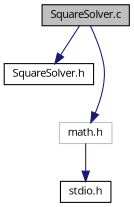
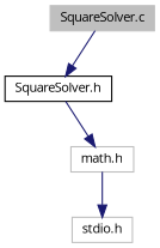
  digraph {
    fontname="Open Sans"
    node [color=black fillcolor=white fontname="Open Sans" fontsize=10 shape=record style=filled]
    edge [color=midnightblue fontname="Open Sans" fontsize=10 labelfontname=Helvetica labelfontsize=10 style=solid]
-   n1 [fillcolor=grey75 fontcolor=black height=0.2 label="SquareSolver.c" width=0.4]
+   n1 [color=grey75 fillcolor=grey75 fontcolor=black height=0.2 label="SquareSolver.c" width=0.4]
    n2 [height=0.2 label="SquareSolver.h" width=0.4]
    n3 [color=grey75 height=0.2 label="math.h" width=0.4]
-   n4 [height=0.2 label="stdio.h" width=0.4]
+   n4 [color=grey75 height=0.2 label="stdio.h" width=0.4]
    n1 -> n2
-   n1 -> n3
+   n2 -> n3
    n3 -> n4
  }
